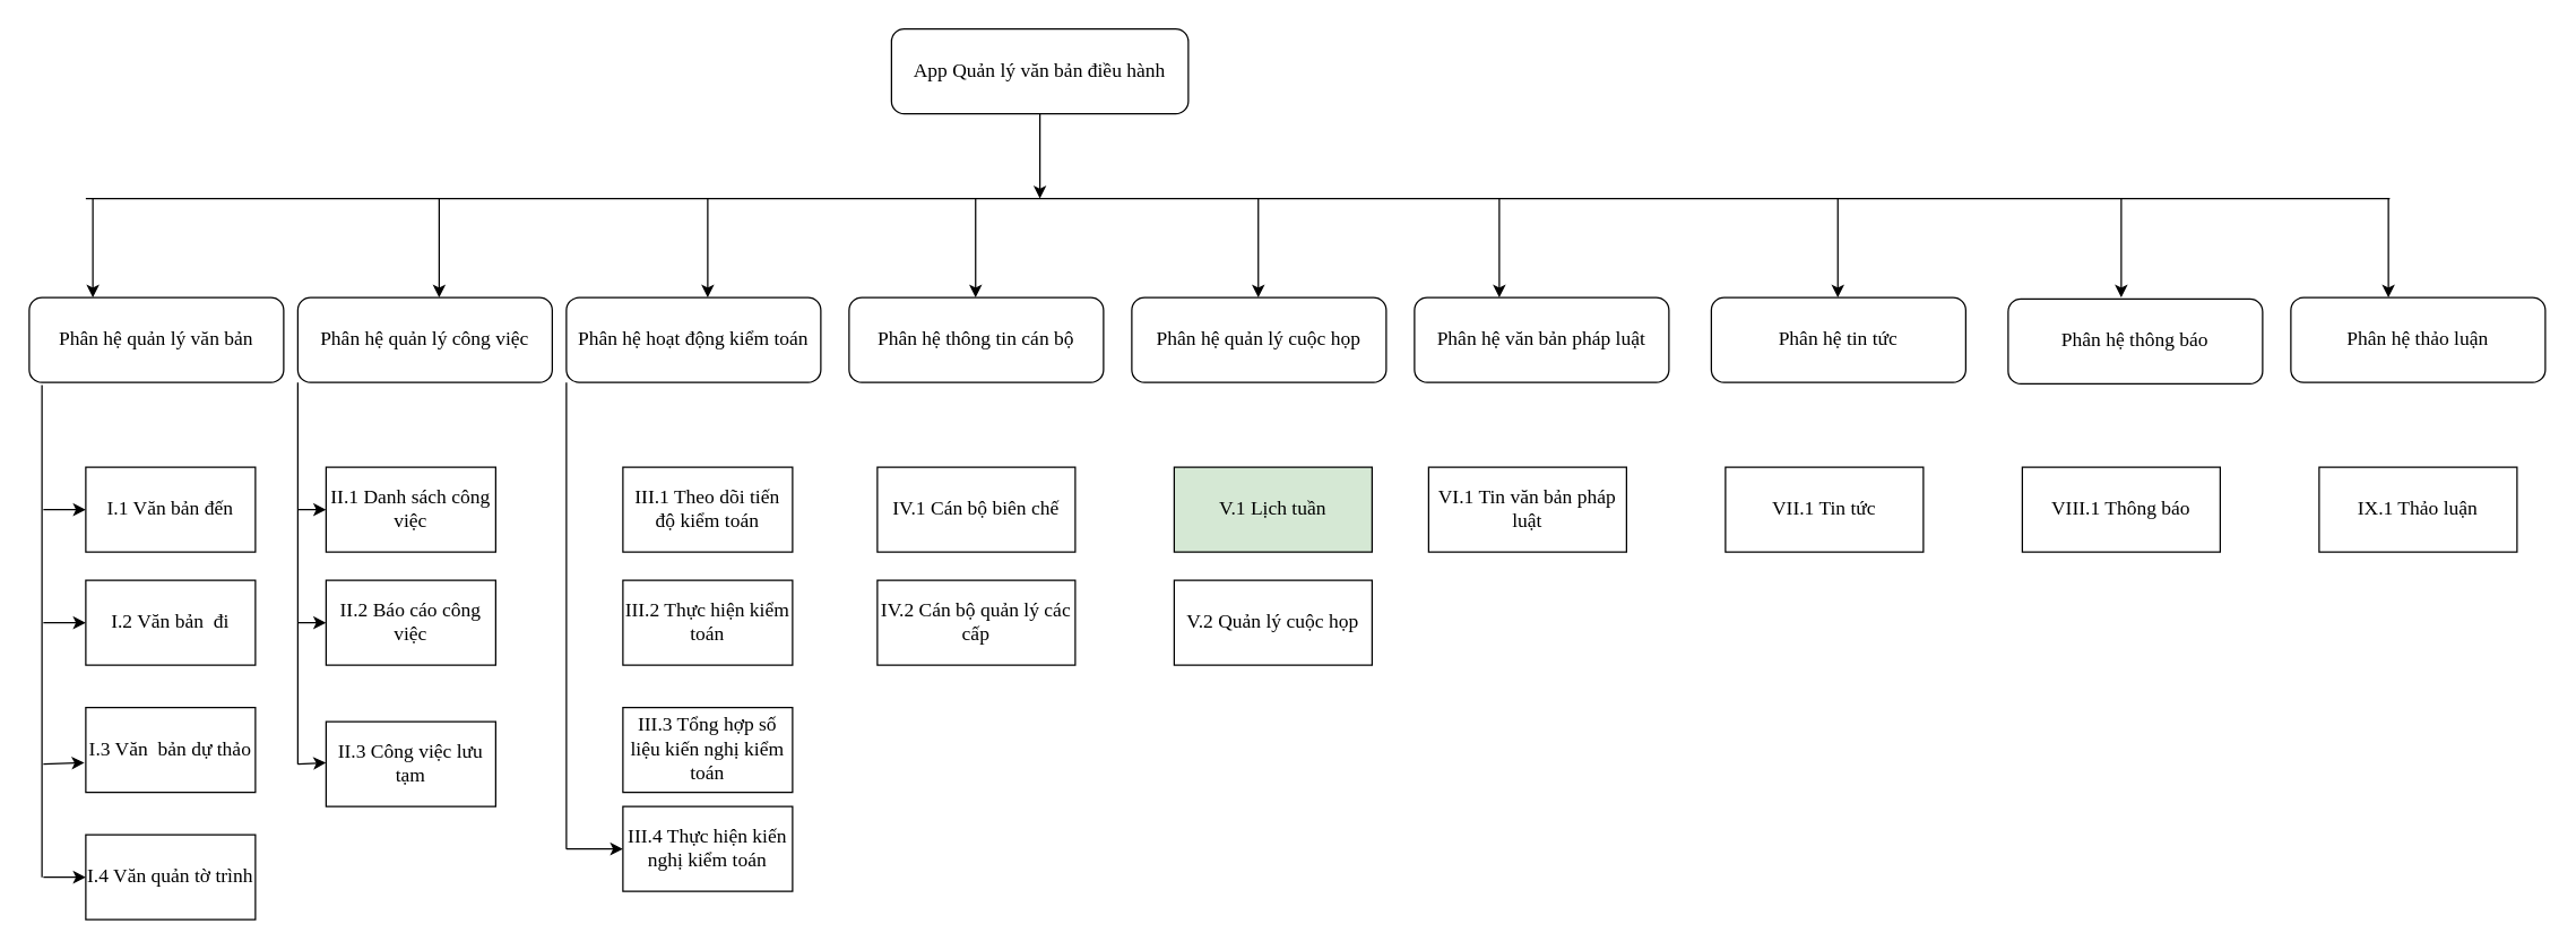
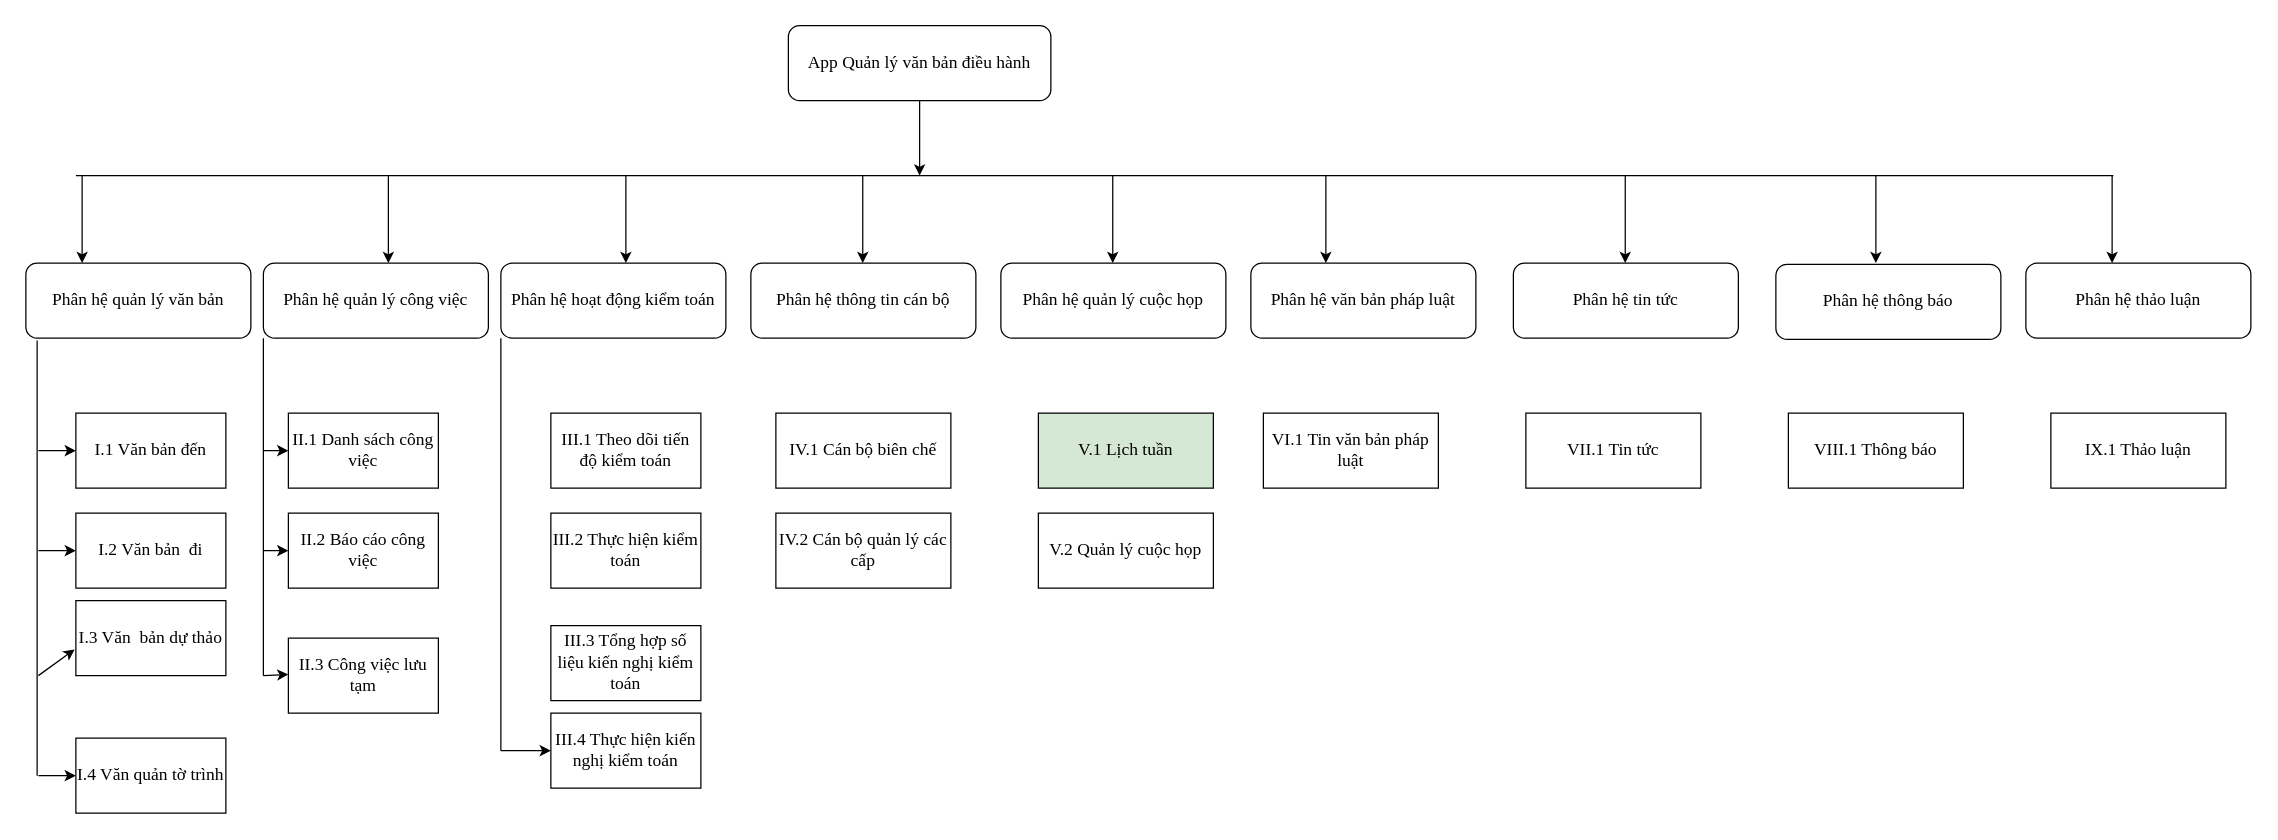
  <mxCell id="0" />
  <mxCell id="1" parent="0" />
  <mxCell id="2" value="App Quản lý văn bản điều hành" style="rounded=1;whiteSpace=wrap;html=1;fontSize=14;fontFamily=Times New Roman;" vertex="1" parent="1"><mxGeometry x="630" y="20" width="210" height="60" as="geometry" /></mxCell>
  <mxCell id="3" value="Phân hệ quản lý văn bản" style="rounded=1;whiteSpace=wrap;html=1;fontFamily=Times New Roman;fontSize=14;" vertex="1" parent="1"><mxGeometry x="20" y="210" width="180" height="60" as="geometry" /></mxCell>
  <mxCell id="4" value="Phân hệ quản lý công việc" style="rounded=1;whiteSpace=wrap;html=1;fontFamily=Times New Roman;fontSize=14;" vertex="1" parent="1"><mxGeometry x="210" y="210" width="180" height="60" as="geometry" /></mxCell>
  <mxCell id="5" value="Phân hệ hoạt động kiểm toán" style="rounded=1;whiteSpace=wrap;html=1;fontFamily=Times New Roman;fontSize=14;" vertex="1" parent="1"><mxGeometry x="400" y="210" width="180" height="60" as="geometry" /></mxCell>
  <mxCell id="6" value="Phân hệ thông tin cán bộ" style="rounded=1;whiteSpace=wrap;html=1;fontFamily=Times New Roman;fontSize=14;" vertex="1" parent="1"><mxGeometry x="600" y="210" width="180" height="60" as="geometry" /></mxCell>
  <mxCell id="7" value="Phân hệ quản lý cuộc họp" style="rounded=1;whiteSpace=wrap;html=1;fontFamily=Times New Roman;fontSize=14;" vertex="1" parent="1"><mxGeometry x="800" y="210" width="180" height="60" as="geometry" /></mxCell>
  <mxCell id="8" value="Phân hệ văn bản pháp luật" style="rounded=1;whiteSpace=wrap;html=1;fontFamily=Times New Roman;fontSize=14;" vertex="1" parent="1"><mxGeometry x="1000" y="210" width="180" height="60" as="geometry" /></mxCell>
  <mxCell id="9" value="Phân hệ thảo luận" style="rounded=1;whiteSpace=wrap;html=1;fontFamily=Times New Roman;fontSize=14;" vertex="1" parent="1"><mxGeometry x="1620" y="210" width="180" height="60" as="geometry" /></mxCell>
  <mxCell id="10" value="Phân hệ tin tức" style="rounded=1;whiteSpace=wrap;html=1;fontFamily=Times New Roman;fontSize=14;" vertex="1" parent="1"><mxGeometry x="1210" y="210" width="180" height="60" as="geometry" /></mxCell>
  <mxCell id="11" value="Phân hệ thông báo" style="rounded=1;whiteSpace=wrap;html=1;fontFamily=Times New Roman;fontSize=14;" vertex="1" parent="1"><mxGeometry x="1420" y="211" width="180" height="60" as="geometry" /></mxCell>
  <mxCell id="12" value="" style="endArrow=none;html=1;fontFamily=Times New Roman;fontSize=14;" edge="1" parent="1"><mxGeometry width="50" height="50" relative="1" as="geometry"><mxPoint x="60" y="140" as="sourcePoint" /><mxPoint x="1690" y="140" as="targetPoint" /></mxGeometry></mxCell>
  <mxCell id="13" value="" style="endArrow=classic;html=1;fontFamily=Times New Roman;fontSize=14;entryX=0.25;entryY=0;entryDx=0;entryDy=0;" edge="1" parent="1" target="3"><mxGeometry width="50" height="50" relative="1" as="geometry"><mxPoint x="65" y="140" as="sourcePoint" /><mxPoint x="660" y="380" as="targetPoint" /></mxGeometry></mxCell>
  <mxCell id="14" value="" style="endArrow=classic;html=1;fontFamily=Times New Roman;fontSize=14;entryX=0.25;entryY=0;entryDx=0;entryDy=0;" edge="1" parent="1"><mxGeometry width="50" height="50" relative="1" as="geometry"><mxPoint x="310" y="140" as="sourcePoint" /><mxPoint x="310" y="210" as="targetPoint" /></mxGeometry></mxCell>
  <mxCell id="15" value="" style="endArrow=classic;html=1;fontFamily=Times New Roman;fontSize=14;entryX=0.25;entryY=0;entryDx=0;entryDy=0;" edge="1" parent="1"><mxGeometry width="50" height="50" relative="1" as="geometry"><mxPoint x="500" y="140" as="sourcePoint" /><mxPoint x="500" y="210" as="targetPoint" /></mxGeometry></mxCell>
  <mxCell id="16" value="" style="endArrow=classic;html=1;fontFamily=Times New Roman;fontSize=14;entryX=0.25;entryY=0;entryDx=0;entryDy=0;" edge="1" parent="1"><mxGeometry width="50" height="50" relative="1" as="geometry"><mxPoint x="689.5" y="140" as="sourcePoint" /><mxPoint x="689.5" y="210" as="targetPoint" /></mxGeometry></mxCell>
  <mxCell id="17" value="" style="endArrow=classic;html=1;fontFamily=Times New Roman;fontSize=14;entryX=0.25;entryY=0;entryDx=0;entryDy=0;" edge="1" parent="1"><mxGeometry width="50" height="50" relative="1" as="geometry"><mxPoint x="889.5" y="140" as="sourcePoint" /><mxPoint x="889.5" y="210" as="targetPoint" /></mxGeometry></mxCell>
  <mxCell id="18" value="" style="endArrow=classic;html=1;fontFamily=Times New Roman;fontSize=14;entryX=0.25;entryY=0;entryDx=0;entryDy=0;" edge="1" parent="1"><mxGeometry width="50" height="50" relative="1" as="geometry"><mxPoint x="1060" y="140" as="sourcePoint" /><mxPoint x="1060" y="210" as="targetPoint" /></mxGeometry></mxCell>
  <mxCell id="19" value="" style="endArrow=classic;html=1;fontFamily=Times New Roman;fontSize=14;entryX=0.25;entryY=0;entryDx=0;entryDy=0;" edge="1" parent="1"><mxGeometry width="50" height="50" relative="1" as="geometry"><mxPoint x="1299.5" y="140" as="sourcePoint" /><mxPoint x="1299.5" y="210" as="targetPoint" /></mxGeometry></mxCell>
  <mxCell id="20" value="" style="endArrow=classic;html=1;fontFamily=Times New Roman;fontSize=14;entryX=0.25;entryY=0;entryDx=0;entryDy=0;" edge="1" parent="1"><mxGeometry width="50" height="50" relative="1" as="geometry"><mxPoint x="1500" y="140" as="sourcePoint" /><mxPoint x="1500" y="210" as="targetPoint" /></mxGeometry></mxCell>
  <mxCell id="21" value="" style="endArrow=classic;html=1;fontFamily=Times New Roman;fontSize=14;entryX=0.25;entryY=0;entryDx=0;entryDy=0;" edge="1" parent="1"><mxGeometry width="50" height="50" relative="1" as="geometry"><mxPoint x="1689" y="140" as="sourcePoint" /><mxPoint x="1689" y="210" as="targetPoint" /></mxGeometry></mxCell>
  <mxCell id="22" value="I.1 Văn bản đến" style="rounded=0;whiteSpace=wrap;html=1;fontFamily=Times New Roman;fontSize=14;" vertex="1" parent="1"><mxGeometry x="60" y="330" width="120" height="60" as="geometry" /></mxCell>
  <mxCell id="23" value="I.2 Văn bản&amp;nbsp; đi" style="rounded=0;whiteSpace=wrap;html=1;fontFamily=Times New Roman;fontSize=14;" vertex="1" parent="1"><mxGeometry x="60" y="410" width="120" height="60" as="geometry" /></mxCell>
- <mxCell id="24" value="I.3 Văn&amp;nbsp; bản dự thảo" style="rounded=0;whiteSpace=wrap;html=1;fontFamily=Times New Roman;fontSize=14;" vertex="1" parent="1"><mxGeometry x="60" y="500" width="120" height="60" as="geometry" /></mxCell>
+ <mxCell id="24" value="I.3 Văn&amp;nbsp; bản dự thảo" style="rounded=0;whiteSpace=wrap;html=1;fontFamily=Times New Roman;fontSize=14;" vertex="1" parent="1"><mxGeometry x="60" y="480" width="120" height="60" as="geometry" /></mxCell>
  <mxCell id="25" value="I.4 Văn quản tờ trình" style="rounded=0;whiteSpace=wrap;html=1;fontFamily=Times New Roman;fontSize=14;" vertex="1" parent="1"><mxGeometry x="60" y="590" width="120" height="60" as="geometry" /></mxCell>
  <mxCell id="26" value="II.1 Danh sách công việc" style="rounded=0;whiteSpace=wrap;html=1;fontFamily=Times New Roman;fontSize=14;" vertex="1" parent="1"><mxGeometry x="230" y="330" width="120" height="60" as="geometry" /></mxCell>
  <mxCell id="27" value="II.2 Báo cáo công việc" style="rounded=0;whiteSpace=wrap;html=1;fontFamily=Times New Roman;fontSize=14;" vertex="1" parent="1"><mxGeometry x="230" y="410" width="120" height="60" as="geometry" /></mxCell>
  <mxCell id="28" value="II.3 Công việc lưu tạm" style="rounded=0;whiteSpace=wrap;html=1;fontFamily=Times New Roman;fontSize=14;" vertex="1" parent="1"><mxGeometry x="230" y="510" width="120" height="60" as="geometry" /></mxCell>
  <mxCell id="29" value="III.1 Theo dõi tiến độ kiểm toán" style="rounded=0;whiteSpace=wrap;html=1;fontFamily=Times New Roman;fontSize=14;" vertex="1" parent="1"><mxGeometry x="440" y="330" width="120" height="60" as="geometry" /></mxCell>
  <mxCell id="30" value="III.2 Thực hiện kiểm toán" style="rounded=0;whiteSpace=wrap;html=1;fontFamily=Times New Roman;fontSize=14;" vertex="1" parent="1"><mxGeometry x="440" y="410" width="120" height="60" as="geometry" /></mxCell>
  <mxCell id="31" value="III.3 Tổng hợp số liệu kiến nghị kiểm toán&lt;br&gt;" style="rounded=0;whiteSpace=wrap;html=1;fontFamily=Times New Roman;fontSize=14;" vertex="1" parent="1"><mxGeometry x="440" y="500" width="120" height="60" as="geometry" /></mxCell>
  <mxCell id="32" value="III.4 Thực hiện kiến nghị kiểm toán" style="rounded=0;whiteSpace=wrap;html=1;fontFamily=Times New Roman;fontSize=14;" vertex="1" parent="1"><mxGeometry x="440" y="570" width="120" height="60" as="geometry" /></mxCell>
  <mxCell id="33" value="IV.1 Cán bộ biên chế" style="rounded=0;whiteSpace=wrap;html=1;fontFamily=Times New Roman;fontSize=14;" vertex="1" parent="1"><mxGeometry x="620" y="330" width="140" height="60" as="geometry" /></mxCell>
  <mxCell id="34" value="IV.2 Cán bộ quản lý các cấp" style="rounded=0;whiteSpace=wrap;html=1;fontFamily=Times New Roman;fontSize=14;" vertex="1" parent="1"><mxGeometry x="620" y="410" width="140" height="60" as="geometry" /></mxCell>
  <mxCell id="35" value="V.1 Lịch tuần" style="rounded=0;whiteSpace=wrap;html=1;fontFamily=Times New Roman;fontSize=14;fillColor=#d5e8d4;" vertex="1" parent="1"><mxGeometry x="830" y="330" width="140" height="60" as="geometry" /></mxCell>
  <mxCell id="36" value="V.2 Quản lý cuộc họp" style="rounded=0;whiteSpace=wrap;html=1;fontFamily=Times New Roman;fontSize=14;" vertex="1" parent="1"><mxGeometry x="830" y="410" width="140" height="60" as="geometry" /></mxCell>
  <mxCell id="37" value="VI.1 Tin văn bản pháp luật" style="rounded=0;whiteSpace=wrap;html=1;fontFamily=Times New Roman;fontSize=14;" vertex="1" parent="1"><mxGeometry x="1010" y="330" width="140" height="60" as="geometry" /></mxCell>
  <mxCell id="38" value="VII.1 Tin tức" style="rounded=0;whiteSpace=wrap;html=1;fontFamily=Times New Roman;fontSize=14;" vertex="1" parent="1"><mxGeometry x="1220" y="330" width="140" height="60" as="geometry" /></mxCell>
  <mxCell id="39" value="VIII.1 Thông báo" style="rounded=0;whiteSpace=wrap;html=1;fontFamily=Times New Roman;fontSize=14;" vertex="1" parent="1"><mxGeometry x="1430" y="330" width="140" height="60" as="geometry" /></mxCell>
  <mxCell id="40" value="IX.1 Thảo luận" style="rounded=0;whiteSpace=wrap;html=1;fontFamily=Times New Roman;fontSize=14;" vertex="1" parent="1"><mxGeometry x="1640" y="330" width="140" height="60" as="geometry" /></mxCell>
  <mxCell id="41" value="" style="endArrow=none;html=1;fontFamily=Times New Roman;fontSize=14;entryX=0;entryY=1;entryDx=0;entryDy=0;" edge="1" parent="1" target="4"><mxGeometry width="50" height="50" relative="1" as="geometry"><mxPoint x="210" y="540" as="sourcePoint" /><mxPoint x="330" y="350" as="targetPoint" /></mxGeometry></mxCell>
  <mxCell id="42" value="" style="endArrow=none;html=1;fontFamily=Times New Roman;fontSize=14;entryX=0.05;entryY=1.033;entryDx=0;entryDy=0;entryPerimeter=0;" edge="1" parent="1" target="3"><mxGeometry width="50" height="50" relative="1" as="geometry"><mxPoint x="29" y="620" as="sourcePoint" /><mxPoint x="30" y="300" as="targetPoint" /><Array as="points"><mxPoint x="29" y="450" /></Array></mxGeometry></mxCell>
  <mxCell id="43" value="" style="endArrow=classic;html=1;fontFamily=Times New Roman;fontSize=14;entryX=0;entryY=0.5;entryDx=0;entryDy=0;" edge="1" parent="1" target="25"><mxGeometry width="50" height="50" relative="1" as="geometry"><mxPoint x="30" y="620" as="sourcePoint" /><mxPoint x="80" y="570" as="targetPoint" /></mxGeometry></mxCell>
  <mxCell id="44" value="" style="endArrow=classic;html=1;fontFamily=Times New Roman;fontSize=14;entryX=-0.008;entryY=0.65;entryDx=0;entryDy=0;entryPerimeter=0;" edge="1" parent="1" target="24"><mxGeometry width="50" height="50" relative="1" as="geometry"><mxPoint x="30" y="540" as="sourcePoint" /><mxPoint x="70" y="630" as="targetPoint" /></mxGeometry></mxCell>
  <mxCell id="45" value="" style="endArrow=classic;html=1;fontFamily=Times New Roman;fontSize=14;" edge="1" parent="1" target="23"><mxGeometry width="50" height="50" relative="1" as="geometry"><mxPoint x="30" y="440" as="sourcePoint" /><mxPoint x="69.04" y="549" as="targetPoint" /></mxGeometry></mxCell>
  <mxCell id="46" value="" style="endArrow=classic;html=1;fontFamily=Times New Roman;fontSize=14;entryX=0;entryY=0.5;entryDx=0;entryDy=0;" edge="1" parent="1" target="22"><mxGeometry width="50" height="50" relative="1" as="geometry"><mxPoint x="30" y="360" as="sourcePoint" /><mxPoint x="70" y="630" as="targetPoint" /></mxGeometry></mxCell>
  <mxCell id="47" value="" style="endArrow=classic;html=1;fontFamily=Times New Roman;fontSize=14;" edge="1" parent="1"><mxGeometry width="50" height="50" relative="1" as="geometry"><mxPoint x="210" y="540" as="sourcePoint" /><mxPoint x="230" y="539" as="targetPoint" /></mxGeometry></mxCell>
  <mxCell id="48" value="" style="endArrow=classic;html=1;fontFamily=Times New Roman;fontSize=14;entryX=0;entryY=0.5;entryDx=0;entryDy=0;" edge="1" parent="1" target="27"><mxGeometry width="50" height="50" relative="1" as="geometry"><mxPoint x="210" y="440" as="sourcePoint" /><mxPoint x="240" y="549" as="targetPoint" /><Array as="points" /></mxGeometry></mxCell>
  <mxCell id="49" value="" style="endArrow=classic;html=1;fontFamily=Times New Roman;fontSize=14;entryX=0;entryY=0.5;entryDx=0;entryDy=0;" edge="1" parent="1" target="26"><mxGeometry width="50" height="50" relative="1" as="geometry"><mxPoint x="210" y="360" as="sourcePoint" /><mxPoint x="240" y="450" as="targetPoint" /><Array as="points" /></mxGeometry></mxCell>
  <mxCell id="50" value="" style="endArrow=none;html=1;fontFamily=Times New Roman;fontSize=14;entryX=0;entryY=1;entryDx=0;entryDy=0;" edge="1" parent="1" target="5"><mxGeometry width="50" height="50" relative="1" as="geometry"><mxPoint x="400" y="600" as="sourcePoint" /><mxPoint x="220" y="280" as="targetPoint" /></mxGeometry></mxCell>
  <mxCell id="51" value="" style="endArrow=classic;html=1;fontFamily=Times New Roman;fontSize=14;entryX=0;entryY=0.5;entryDx=0;entryDy=0;" edge="1" parent="1" target="32"><mxGeometry width="50" height="50" relative="1" as="geometry"><mxPoint x="400" y="600" as="sourcePoint" /><mxPoint x="430" y="580" as="targetPoint" /></mxGeometry></mxCell>
  <mxCell id="52" value="" style="endArrow=classic;html=1;fontFamily=Times New Roman;fontSize=14;exitX=0.5;exitY=1;exitDx=0;exitDy=0;" edge="1" parent="1" source="2"><mxGeometry width="50" height="50" relative="1" as="geometry"><mxPoint x="680" y="130" as="sourcePoint" /><mxPoint x="735" y="140" as="targetPoint" /></mxGeometry></mxCell>
